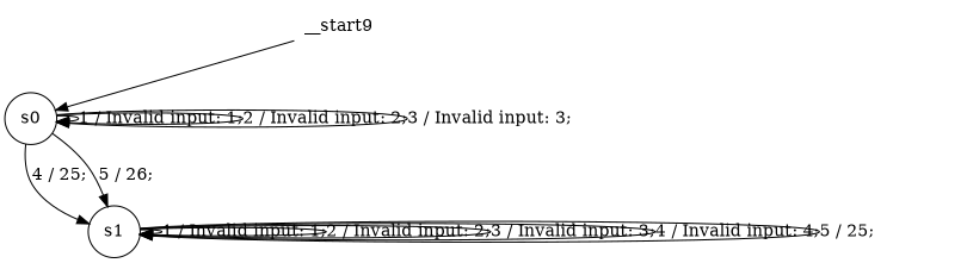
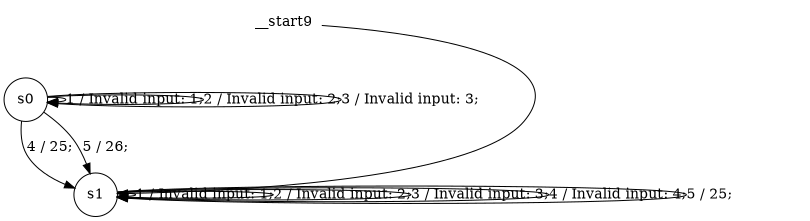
  digraph {
    node [shape=circle]
    n1 [label=__start9 shape=none]
    n2 [label=s0]
    n3 [label=s1]
-   n1 -> n2
+   n1 -> n3
    n2 -> n2 [label="1 / Invalid input: 1;"]
    n2 -> n2 [label="2 / Invalid input: 2;"]
    n2 -> n2 [label="3 / Invalid input: 3;"]
    n2 -> n3 [label="4 / 25;"]
    n2 -> n3 [label="5 / 26;"]
    n3 -> n3 [label="1 / Invalid input: 1;"]
    n3 -> n3 [label="2 / Invalid input: 2;"]
    n3 -> n3 [label="3 / Invalid input: 3;"]
    n3 -> n3 [label="4 / Invalid input: 4;"]
    n3 -> n3 [label="5 / 25;"]
  }
